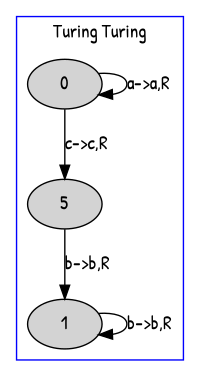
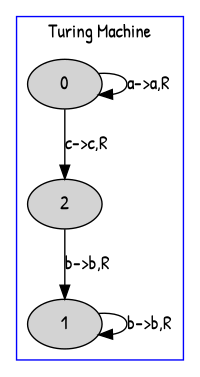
  digraph {
    fontname="Patrick Hand"
    node [fontname="Patrick Hand" style=filled]
    edge [fontname="Patrick Hand"]
    0
    1
-   2 [label=5]
+   2
    subgraph cluster_1 {
      color=blue
-     label="Turing Turing"
+     label="Turing Machine"
      0
      1
      2
    }
    0 -> 0 [label="a->a,R"]
    0 -> 2 [label="c->c,R"]
    1 -> 1 [label="b->b,R"]
    2 -> 1 [label="b->b,R"]
  }
